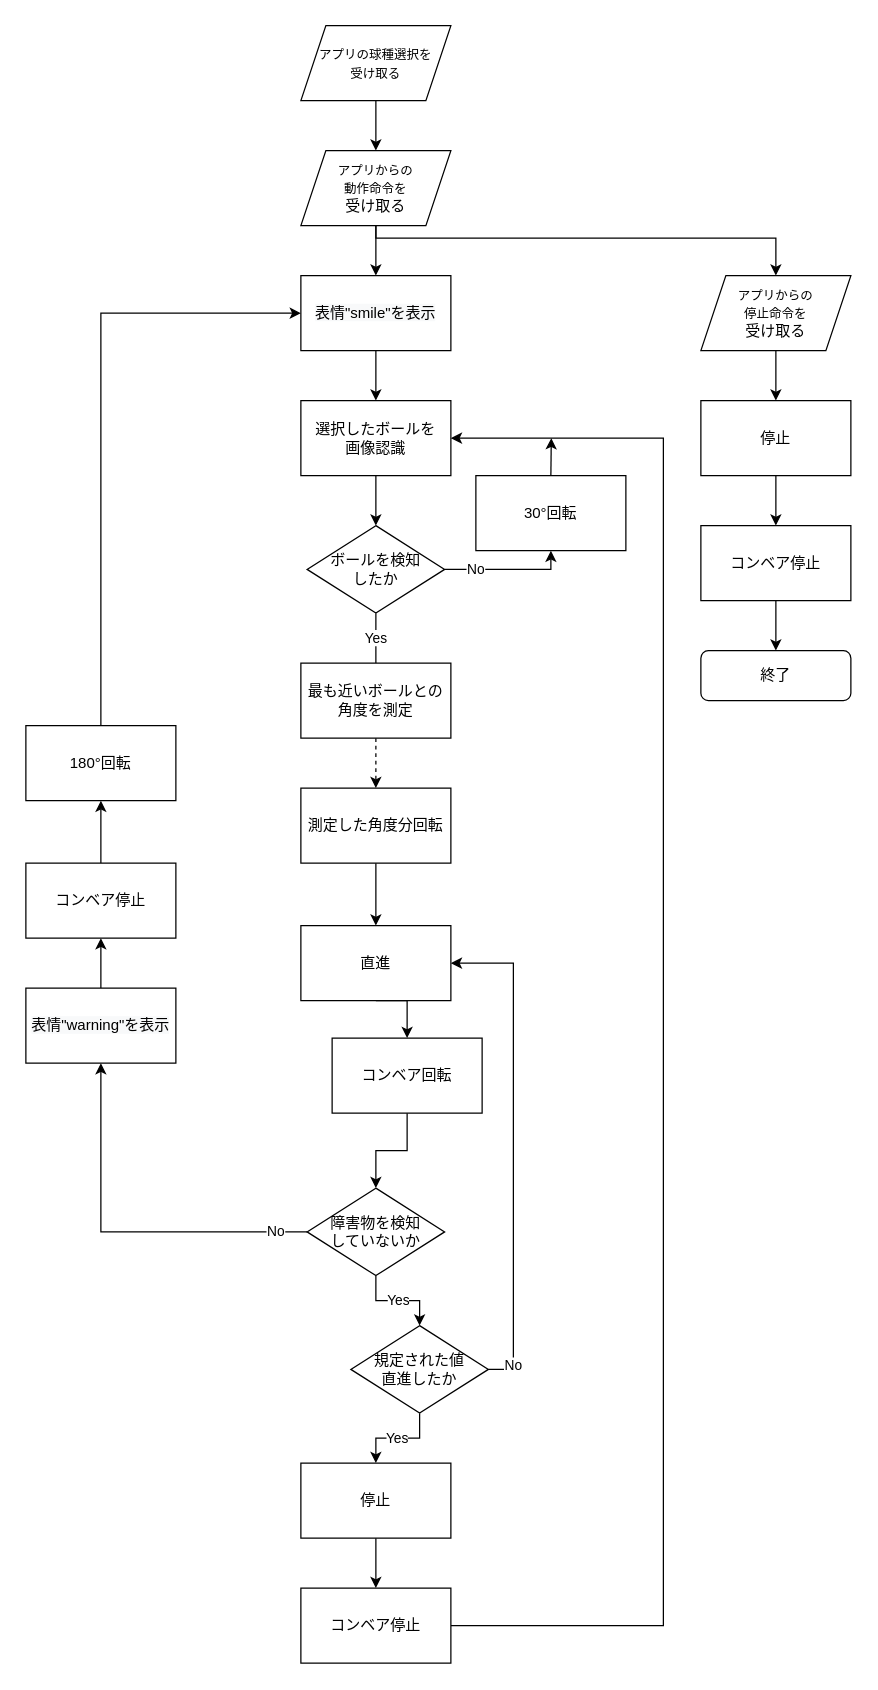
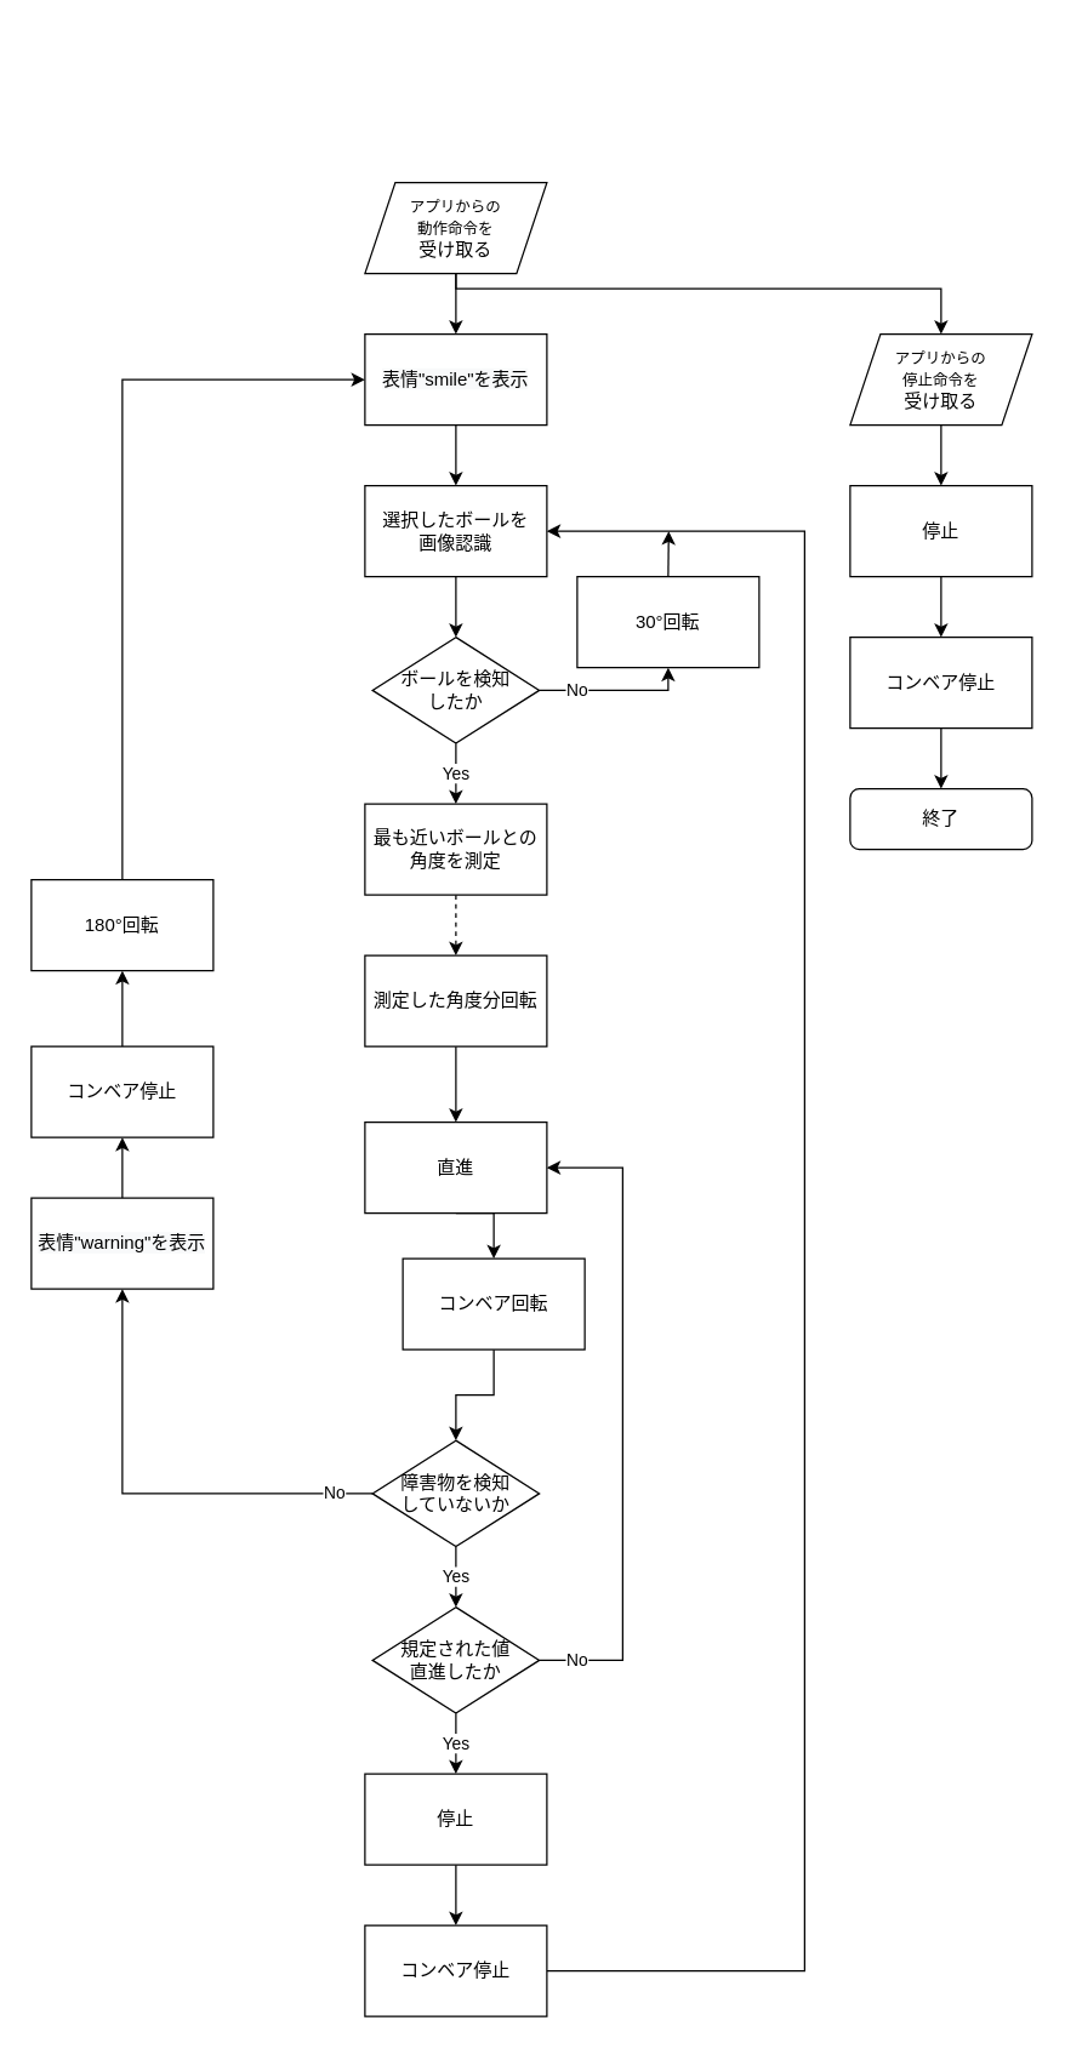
  <mxCell id="0" />
  <mxCell id="1" parent="0" />
- <mxCell id="2" value="Yes" style="edgeStyle=orthogonalEdgeStyle;rounded=0;orthogonalLoop=1;jettySize=auto;html=1;exitX=0.5;exitY=1;exitDx=0;exitDy=0;entryX=0.5;entryY=0;entryDx=0;entryDy=0;endArrow=none;" edge="1" parent="1" source="4" target="24"><mxGeometry relative="1" as="geometry"><Array as="points"><mxPoint x="300" y="510" /><mxPoint x="300" y="510" /></Array></mxGeometry></mxCell>
+ <mxCell id="2" value="Yes" style="edgeStyle=orthogonalEdgeStyle;rounded=0;orthogonalLoop=1;jettySize=auto;html=1;exitX=0.5;exitY=1;exitDx=0;exitDy=0;entryX=0.5;entryY=0;entryDx=0;entryDy=0;" edge="1" parent="1" source="4" target="24"><mxGeometry relative="1" as="geometry"><Array as="points"><mxPoint x="300" y="510" /><mxPoint x="300" y="510" /></Array></mxGeometry></mxCell>
  <mxCell id="3" value="No" style="edgeStyle=orthogonalEdgeStyle;rounded=0;orthogonalLoop=1;jettySize=auto;html=1;exitX=1;exitY=0.5;exitDx=0;exitDy=0;entryX=0.5;entryY=1;entryDx=0;entryDy=0;" edge="1" parent="1" source="4" target="26"><mxGeometry x="-0.5" relative="1" as="geometry"><Array as="points"><mxPoint x="440" y="455" /></Array><mxPoint as="offset" /></mxGeometry></mxCell>
  <mxCell id="4" value="ボールを検知&lt;br&gt;したか" style="rhombus;whiteSpace=wrap;html=1;" vertex="1" parent="1"><mxGeometry x="244.98" y="420" width="110.03" height="70" as="geometry" /></mxCell>
  <mxCell id="5" value="Yes" style="edgeStyle=orthogonalEdgeStyle;rounded=0;orthogonalLoop=1;jettySize=auto;html=1;exitX=0.5;exitY=1;exitDx=0;exitDy=0;entryX=0.5;entryY=0;entryDx=0;entryDy=0;" edge="1" parent="1" source="7" target="10"><mxGeometry relative="1" as="geometry" /></mxCell>
  <mxCell id="6" value="No" style="edgeStyle=orthogonalEdgeStyle;rounded=0;orthogonalLoop=1;jettySize=auto;html=1;exitX=0;exitY=0.5;exitDx=0;exitDy=0;entryX=0.5;entryY=1;entryDx=0;entryDy=0;" edge="1" parent="1" source="7" target="14"><mxGeometry x="-0.834" relative="1" as="geometry"><mxPoint as="offset" /></mxGeometry></mxCell>
  <mxCell id="7" value="障害物を検知&lt;br&gt;していないか" style="rhombus;whiteSpace=wrap;html=1;" vertex="1" parent="1"><mxGeometry x="244.98" y="950" width="110.03" height="70" as="geometry" /></mxCell>
  <mxCell id="8" value="Yes" style="edgeStyle=orthogonalEdgeStyle;rounded=0;orthogonalLoop=1;jettySize=auto;html=1;exitX=0.5;exitY=1;exitDx=0;exitDy=0;entryX=0.5;entryY=0;entryDx=0;entryDy=0;" edge="1" parent="1" source="10" target="16"><mxGeometry relative="1" as="geometry" /></mxCell>
  <mxCell id="9" value="No" style="edgeStyle=orthogonalEdgeStyle;rounded=0;orthogonalLoop=1;jettySize=auto;html=1;exitX=1;exitY=0.5;exitDx=0;exitDy=0;entryX=1;entryY=0.5;entryDx=0;entryDy=0;" edge="1" parent="1" source="10" target="20"><mxGeometry x="-0.884" relative="1" as="geometry"><Array as="points"><mxPoint x="410" y="1095" /><mxPoint x="410" y="770" /></Array><mxPoint as="offset" /></mxGeometry></mxCell>
- <mxCell id="10" value="規定された値&lt;br&gt;直進したか" style="rhombus;whiteSpace=wrap;html=1;" vertex="1" parent="1"><mxGeometry x="279.98" y="1060" width="110.03" height="70" as="geometry" /></mxCell>
+ <mxCell id="10" value="規定された値&lt;br&gt;直進したか" style="rhombus;whiteSpace=wrap;html=1;" vertex="1" parent="1"><mxGeometry x="244.98" y="1060" width="110.03" height="70" as="geometry" /></mxCell>
  <mxCell id="11" style="edgeStyle=orthogonalEdgeStyle;rounded=0;orthogonalLoop=1;jettySize=auto;html=1;exitX=0.5;exitY=1;exitDx=0;exitDy=0;entryX=0.5;entryY=0;entryDx=0;entryDy=0;" edge="1" parent="1" source="12" target="28"><mxGeometry relative="1" as="geometry" /></mxCell>
  <mxCell id="12" value="&#10;&#10;&lt;span style=&quot;color: rgb(0, 0, 0); font-family: helvetica; font-size: 12px; font-style: normal; font-weight: 400; letter-spacing: normal; text-align: center; text-indent: 0px; text-transform: none; word-spacing: 0px; background-color: rgb(248, 249, 250); display: inline; float: none;&quot;&gt;表情&quot;smile&quot;を表示&lt;/span&gt;&#10;&#10;" style="rounded=0;whiteSpace=wrap;html=1;" vertex="1" parent="1"><mxGeometry x="240" y="220" width="120" height="60" as="geometry" /></mxCell>
  <mxCell id="13" style="edgeStyle=orthogonalEdgeStyle;rounded=0;orthogonalLoop=1;jettySize=auto;html=1;exitX=0.5;exitY=0;exitDx=0;exitDy=0;entryX=0.5;entryY=1;entryDx=0;entryDy=0;" edge="1" parent="1" source="14" target="30"><mxGeometry relative="1" as="geometry" /></mxCell>
  <mxCell id="14" value="&lt;span style=&quot;color: rgb(0 , 0 , 0) ; font-family: &amp;#34;helvetica&amp;#34; ; font-size: 12px ; font-style: normal ; font-weight: 400 ; letter-spacing: normal ; text-align: center ; text-indent: 0px ; text-transform: none ; word-spacing: 0px ; background-color: rgb(248 , 249 , 250) ; display: inline ; float: none&quot;&gt;表情&quot;warning&quot;を表示&lt;/span&gt;" style="rounded=0;whiteSpace=wrap;html=1;" vertex="1" parent="1"><mxGeometry x="20" y="790" width="120" height="60" as="geometry" /></mxCell>
  <mxCell id="15" style="edgeStyle=orthogonalEdgeStyle;rounded=0;orthogonalLoop=1;jettySize=auto;html=1;exitX=0.5;exitY=1;exitDx=0;exitDy=0;entryX=0.5;entryY=0;entryDx=0;entryDy=0;" edge="1" parent="1" source="16" target="32"><mxGeometry relative="1" as="geometry" /></mxCell>
  <mxCell id="16" value="停止" style="rounded=0;whiteSpace=wrap;html=1;" vertex="1" parent="1"><mxGeometry x="240" y="1170" width="120" height="60" as="geometry" /></mxCell>
  <mxCell id="17" style="edgeStyle=orthogonalEdgeStyle;rounded=0;orthogonalLoop=1;jettySize=auto;html=1;exitX=0.5;exitY=1;exitDx=0;exitDy=0;entryX=0.5;entryY=0;entryDx=0;entryDy=0;" edge="1" parent="1" source="18" target="7"><mxGeometry relative="1" as="geometry" /></mxCell>
  <mxCell id="18" value="コンベア回転" style="rounded=0;whiteSpace=wrap;html=1;" vertex="1" parent="1"><mxGeometry x="265" y="830" width="120" height="60" as="geometry" /></mxCell>
  <mxCell id="19" style="edgeStyle=orthogonalEdgeStyle;rounded=0;orthogonalLoop=1;jettySize=auto;html=1;exitX=0.5;exitY=1;exitDx=0;exitDy=0;entryX=0.5;entryY=0;entryDx=0;entryDy=0;" edge="1" parent="1" source="20" target="18"><mxGeometry relative="1" as="geometry" /></mxCell>
  <mxCell id="20" value="直進" style="rounded=0;whiteSpace=wrap;html=1;" vertex="1" parent="1"><mxGeometry x="240" y="740" width="120" height="60" as="geometry" /></mxCell>
  <mxCell id="21" style="edgeStyle=orthogonalEdgeStyle;rounded=0;orthogonalLoop=1;jettySize=auto;html=1;exitX=0.5;exitY=1;exitDx=0;exitDy=0;entryX=0.5;entryY=0;entryDx=0;entryDy=0;" edge="1" parent="1" source="22" target="20"><mxGeometry relative="1" as="geometry" /></mxCell>
  <mxCell id="22" value="測定した角度分回転" style="rounded=0;whiteSpace=wrap;html=1;" vertex="1" parent="1"><mxGeometry x="240" y="630" width="120" height="60" as="geometry" /></mxCell>
  <mxCell id="23" style="edgeStyle=orthogonalEdgeStyle;rounded=0;orthogonalLoop=1;jettySize=auto;html=1;exitX=0.5;exitY=1;exitDx=0;exitDy=0;entryX=0.5;entryY=0;entryDx=0;entryDy=0;dashed=1;" edge="1" parent="1" source="24" target="22"><mxGeometry relative="1" as="geometry" /></mxCell>
  <mxCell id="24" value="最も近いボールとの&lt;br&gt;角度を測定" style="rounded=0;whiteSpace=wrap;html=1;" vertex="1" parent="1"><mxGeometry x="240" y="530" width="120" height="60" as="geometry" /></mxCell>
  <mxCell id="25" style="edgeStyle=orthogonalEdgeStyle;rounded=0;orthogonalLoop=1;jettySize=auto;html=1;exitX=0.5;exitY=0;exitDx=0;exitDy=0;" edge="1" parent="1" source="26"><mxGeometry relative="1" as="geometry"><mxPoint x="440.333" y="350" as="targetPoint" /></mxGeometry></mxCell>
  <mxCell id="26" value="30°回転" style="rounded=0;whiteSpace=wrap;html=1;" vertex="1" parent="1"><mxGeometry x="380" y="380" width="120" height="60" as="geometry" /></mxCell>
  <mxCell id="27" style="edgeStyle=orthogonalEdgeStyle;rounded=0;orthogonalLoop=1;jettySize=auto;html=1;exitX=0.5;exitY=1;exitDx=0;exitDy=0;entryX=0.5;entryY=0;entryDx=0;entryDy=0;" edge="1" parent="1" source="28" target="4"><mxGeometry relative="1" as="geometry" /></mxCell>
  <mxCell id="28" value="選択したボールを&lt;br&gt;画像認識" style="rounded=0;whiteSpace=wrap;html=1;" vertex="1" parent="1"><mxGeometry x="240" y="320" width="120" height="60" as="geometry" /></mxCell>
  <mxCell id="29" style="edgeStyle=orthogonalEdgeStyle;rounded=0;orthogonalLoop=1;jettySize=auto;html=1;exitX=0.5;exitY=0;exitDx=0;exitDy=0;entryX=0.5;entryY=1;entryDx=0;entryDy=0;" edge="1" parent="1" source="30" target="34"><mxGeometry relative="1" as="geometry" /></mxCell>
  <mxCell id="30" value="コンベア停止" style="rounded=0;whiteSpace=wrap;html=1;" vertex="1" parent="1"><mxGeometry x="20" y="690" width="120" height="60" as="geometry" /></mxCell>
  <mxCell id="31" style="edgeStyle=orthogonalEdgeStyle;rounded=0;orthogonalLoop=1;jettySize=auto;html=1;exitX=1;exitY=0.5;exitDx=0;exitDy=0;entryX=1;entryY=0.5;entryDx=0;entryDy=0;" edge="1" parent="1" source="32" target="28"><mxGeometry relative="1" as="geometry"><Array as="points"><mxPoint x="530" y="1300" /><mxPoint x="530" y="350" /></Array></mxGeometry></mxCell>
  <mxCell id="32" value="コンベア停止" style="rounded=0;whiteSpace=wrap;html=1;" vertex="1" parent="1"><mxGeometry x="240" y="1270" width="120" height="60" as="geometry" /></mxCell>
  <mxCell id="33" style="edgeStyle=orthogonalEdgeStyle;rounded=0;orthogonalLoop=1;jettySize=auto;html=1;exitX=0.5;exitY=0;exitDx=0;exitDy=0;entryX=0;entryY=0.5;entryDx=0;entryDy=0;" edge="1" parent="1" source="34" target="12"><mxGeometry relative="1" as="geometry" /></mxCell>
  <mxCell id="34" value="180°回転" style="rounded=0;whiteSpace=wrap;html=1;" vertex="1" parent="1"><mxGeometry x="20" y="580" width="120" height="60" as="geometry" /></mxCell>
- <mxCell id="35" style="edgeStyle=orthogonalEdgeStyle;rounded=0;orthogonalLoop=1;jettySize=auto;html=1;exitX=0.5;exitY=1;exitDx=0;exitDy=0;entryX=0.5;entryY=0;entryDx=0;entryDy=0;" edge="1" parent="1" source="36" target="39"><mxGeometry relative="1" as="geometry" /></mxCell>
- <mxCell id="36" value="&lt;font style=&quot;font-size: 10px&quot;&gt;アプリの球種選択を&lt;br&gt;受け取る&lt;br&gt;&lt;/font&gt;" style="shape=parallelogram;perimeter=parallelogramPerimeter;whiteSpace=wrap;html=1;fixedSize=1;" vertex="1" parent="1"><mxGeometry x="240" y="20" width="120" height="60" as="geometry" /></mxCell>
  <mxCell id="37" style="edgeStyle=orthogonalEdgeStyle;rounded=0;orthogonalLoop=1;jettySize=auto;html=1;exitX=0.5;exitY=1;exitDx=0;exitDy=0;entryX=0.5;entryY=0;entryDx=0;entryDy=0;" edge="1" parent="1" source="39" target="12"><mxGeometry relative="1" as="geometry" /></mxCell>
  <mxCell id="38" style="edgeStyle=orthogonalEdgeStyle;rounded=0;orthogonalLoop=1;jettySize=auto;html=1;entryX=0.5;entryY=0;entryDx=0;entryDy=0;" edge="1" parent="1" source="39" target="41"><mxGeometry relative="1" as="geometry"><Array as="points"><mxPoint x="300" y="190" /><mxPoint x="620" y="190" /></Array></mxGeometry></mxCell>
  <mxCell id="39" value="&lt;font style=&quot;font-size: 10px&quot;&gt;アプリからの&lt;br&gt;動作命令を&lt;br&gt;&lt;/font&gt;受け取る" style="shape=parallelogram;perimeter=parallelogramPerimeter;whiteSpace=wrap;html=1;fixedSize=1;" vertex="1" parent="1"><mxGeometry x="240" y="120" width="120" height="60" as="geometry" /></mxCell>
  <mxCell id="40" style="edgeStyle=orthogonalEdgeStyle;rounded=0;orthogonalLoop=1;jettySize=auto;html=1;exitX=0.5;exitY=1;exitDx=0;exitDy=0;entryX=0.5;entryY=0;entryDx=0;entryDy=0;" edge="1" parent="1" source="41" target="43"><mxGeometry relative="1" as="geometry" /></mxCell>
  <mxCell id="41" value="&lt;font style=&quot;font-size: 10px&quot;&gt;アプリからの&lt;br&gt;停止命令を&lt;br&gt;&lt;/font&gt;受け取る" style="shape=parallelogram;perimeter=parallelogramPerimeter;whiteSpace=wrap;html=1;fixedSize=1;" vertex="1" parent="1"><mxGeometry x="560" y="220" width="120" height="60" as="geometry" /></mxCell>
  <mxCell id="42" style="edgeStyle=orthogonalEdgeStyle;rounded=0;orthogonalLoop=1;jettySize=auto;html=1;exitX=0.5;exitY=1;exitDx=0;exitDy=0;entryX=0.5;entryY=0;entryDx=0;entryDy=0;" edge="1" parent="1" source="43" target="45"><mxGeometry relative="1" as="geometry" /></mxCell>
  <mxCell id="43" value="停止" style="rounded=0;whiteSpace=wrap;html=1;" vertex="1" parent="1"><mxGeometry x="560" y="320" width="120" height="60" as="geometry" /></mxCell>
  <mxCell id="44" style="edgeStyle=orthogonalEdgeStyle;rounded=0;orthogonalLoop=1;jettySize=auto;html=1;exitX=0.5;exitY=1;exitDx=0;exitDy=0;entryX=0.5;entryY=0;entryDx=0;entryDy=0;" edge="1" parent="1" source="45" target="46"><mxGeometry relative="1" as="geometry" /></mxCell>
  <mxCell id="45" value="コンベア停止" style="rounded=0;whiteSpace=wrap;html=1;" vertex="1" parent="1"><mxGeometry x="560" y="420" width="120" height="60" as="geometry" /></mxCell>
  <mxCell id="46" value="終了" style="rounded=1;whiteSpace=wrap;html=1;fontSize=12;glass=0;strokeWidth=1;shadow=0;" vertex="1" parent="1"><mxGeometry x="560" y="520" width="120" height="40" as="geometry" /></mxCell>
